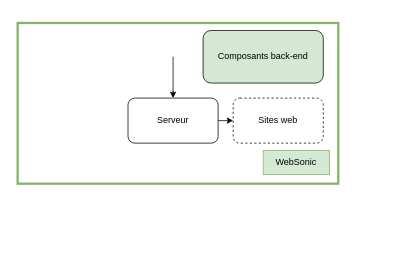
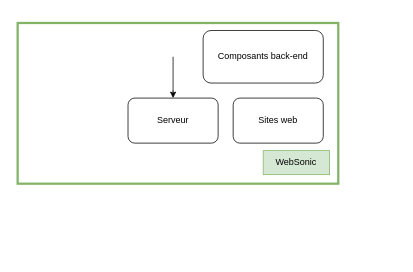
  <mxCell id="0" />
  <mxCell id="1" parent="0" />
  <mxCell id="2" value="" style="group" vertex="1" connectable="0" parent="1"><mxGeometry x="20" y="20" width="507.16" height="320" as="geometry" /></mxCell>
  <mxCell id="3" value="" style="rounded=0;whiteSpace=wrap;html=1;fillColor=none;strokeColor=#82b366;strokeWidth=3;" vertex="1" parent="2"><mxGeometry x="3" y="10" width="427" height="214" as="geometry" /></mxCell>
  <mxCell id="4" value="WebSonic" style="rounded=0;whiteSpace=wrap;html=1;fillColor=#d5e8d4;strokeColor=#82b366;" vertex="1" parent="2"><mxGeometry x="329.999" y="180" width="88.484" height="32" as="geometry" /></mxCell>
- <mxCell id="5" value="Sites web" style="rounded=1;whiteSpace=wrap;html=1;dashed=1;" vertex="1" parent="2"><mxGeometry x="290" y="110" width="120" height="60" as="geometry" /></mxCell>
+ <mxCell id="5" value="Sites web" style="rounded=1;whiteSpace=wrap;html=1;" vertex="1" parent="2"><mxGeometry x="290" y="110" width="120" height="60" as="geometry" /></mxCell>
  <mxCell id="6" value="Serveur" style="rounded=1;whiteSpace=wrap;html=1;" vertex="1" parent="2"><mxGeometry x="150" y="110" width="120" height="60" as="geometry" /></mxCell>
- <mxCell id="7" value="Composants back-end" style="rounded=1;whiteSpace=wrap;html=1;fillColor=#d5e8d4;" vertex="1" parent="2"><mxGeometry x="250" y="20" width="160" height="70" as="geometry" /></mxCell>
+ <mxCell id="7" value="Composants back-end" style="rounded=1;whiteSpace=wrap;html=1;" vertex="1" parent="2"><mxGeometry x="250" y="20" width="160" height="70" as="geometry" /></mxCell>
  <mxCell id="8" value="" style="group" vertex="1" connectable="0" parent="2"><mxGeometry x="210" y="55" height="50" as="geometry" /></mxCell>
  <mxCell id="9" value="" style="endArrow=none;html=1;rounded=0;" edge="1" parent="8"><mxGeometry width="50" height="50" relative="1" as="geometry"><mxPoint y="50" as="sourcePoint" /><mxPoint as="targetPoint" /></mxGeometry></mxCell>
- <mxCell id="10" value="" style="endArrow=classic;html=1;rounded=0;exitX=1;exitY=0.5;exitDx=0;exitDy=0;entryX=0;entryY=0.5;entryDx=0;entryDy=0;" edge="1" parent="2" source="6" target="5"><mxGeometry width="50" height="50" relative="1" as="geometry"><mxPoint x="220" y="310" as="sourcePoint" /><mxPoint x="270" y="260" as="targetPoint" /></mxGeometry></mxCell>
  <mxCell id="11" value="" style="endArrow=classic;html=1;rounded=0;" edge="1" parent="1"><mxGeometry width="50" height="50" relative="1" as="geometry"><mxPoint x="230" y="120" as="sourcePoint" /><mxPoint x="230" y="130" as="targetPoint" /></mxGeometry></mxCell>
